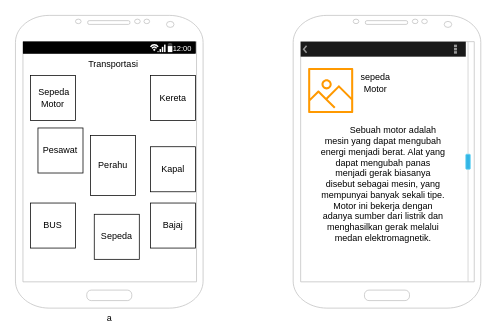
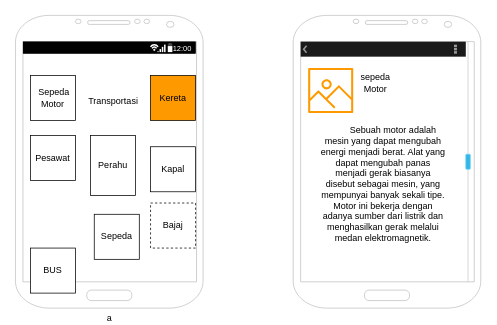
  <mxCell id="0" />
  <mxCell id="1" parent="0" />
  <mxCell id="2" value="a" style="verticalLabelPosition=bottom;verticalAlign=top;html=1;shadow=0;dashed=0;strokeWidth=1;shape=mxgraph.android.phone2;strokeColor=#c0c0c0;" vertex="1" parent="1"><mxGeometry x="20" y="20" width="250" height="390" as="geometry" /></mxCell>
  <mxCell id="3" value="&amp;nbsp;Sepeda Motor" style="whiteSpace=wrap;html=1;aspect=fixed;" vertex="1" parent="1"><mxGeometry x="40" y="100" width="60" height="60" as="geometry" /></mxCell>
- <mxCell id="4" value="Kereta" style="whiteSpace=wrap;html=1;aspect=fixed;" vertex="1" parent="1"><mxGeometry x="200" y="100" width="60" height="60" as="geometry" /></mxCell>
- <mxCell id="5" value="Pesawat" style="whiteSpace=wrap;html=1;aspect=fixed;" vertex="1" parent="1"><mxGeometry x="50" y="170" width="60" height="60" as="geometry" /></mxCell>
+ <mxCell id="4" value="Kereta" style="whiteSpace=wrap;html=1;aspect=fixed;fillColor=#ff9900;" vertex="1" parent="1"><mxGeometry x="200" y="100" width="60" height="60" as="geometry" /></mxCell>
+ <mxCell id="5" value="Pesawat" style="whiteSpace=wrap;html=1;aspect=fixed;" vertex="1" parent="1"><mxGeometry x="40" y="180" width="60" height="60" as="geometry" /></mxCell>
  <mxCell id="6" value="Perahu" style="whiteSpace=wrap;html=1;aspect=fixed;" vertex="1" parent="1"><mxGeometry x="120" y="180" width="60" height="80" as="geometry" /></mxCell>
  <mxCell id="7" value="Kapal" style="whiteSpace=wrap;html=1;aspect=fixed;" vertex="1" parent="1"><mxGeometry x="200" y="195" width="60" height="60" as="geometry" /></mxCell>
- <mxCell id="8" value="BUS" style="whiteSpace=wrap;html=1;aspect=fixed;" vertex="1" parent="1"><mxGeometry x="40" y="270" width="60" height="60" as="geometry" /></mxCell>
+ <mxCell id="8" value="BUS" style="whiteSpace=wrap;html=1;aspect=fixed;" vertex="1" parent="1"><mxGeometry x="40" y="330" width="60" height="60" as="geometry" /></mxCell>
  <mxCell id="9" value="Sepeda" style="whiteSpace=wrap;html=1;aspect=fixed;" vertex="1" parent="1"><mxGeometry x="125" y="285" width="60" height="60" as="geometry" /></mxCell>
- <mxCell id="10" value="Bajaj" style="whiteSpace=wrap;html=1;aspect=fixed;" vertex="1" parent="1"><mxGeometry x="200" y="270" width="60" height="60" as="geometry" /></mxCell>
+ <mxCell id="10" value="Bajaj" style="whiteSpace=wrap;html=1;aspect=fixed;dashed=1;" vertex="1" parent="1"><mxGeometry x="200" y="270" width="60" height="60" as="geometry" /></mxCell>
  <mxCell id="11" value="" style="verticalLabelPosition=bottom;verticalAlign=top;html=1;shadow=0;dashed=0;strokeWidth=1;shape=mxgraph.android.phone2;strokeColor=#c0c0c0;" vertex="1" parent="1"><mxGeometry x="390" y="20" width="250" height="390" as="geometry" /></mxCell>
  <mxCell id="12" value="" style="sketch=0;outlineConnect=0;fontColor=#232F3E;gradientColor=none;fillColor=#FF9900;strokeColor=none;dashed=0;verticalLabelPosition=bottom;verticalAlign=top;align=center;html=1;fontSize=12;fontStyle=0;aspect=fixed;pointerEvents=1;shape=mxgraph.aws4.container_registry_image;" vertex="1" parent="1"><mxGeometry x="410" y="90" width="60" height="60" as="geometry" /></mxCell>
  <mxCell id="13" value="sepeda Motor" style="text;html=1;strokeColor=none;fillColor=none;align=center;verticalAlign=middle;whiteSpace=wrap;rounded=0;" vertex="1" parent="1"><mxGeometry x="470" y="95" width="60" height="30" as="geometry" /></mxCell>
  <mxCell id="14" value="&lt;p style=&quot;font-family: &amp;#34;noto sans&amp;#34; , sans-serif ; background: none 0px 0px repeat scroll rgb(255 , 255 , 255) ; border: 0px none ; font-size: 16px ; margin: 0px 0px 30px ; outline: none 0px ; padding: 0px ; box-sizing: border-box ; line-height: 1.8em&quot;&gt;&lt;br&gt;&lt;/p&gt;" style="text;html=1;align=center;verticalAlign=middle;resizable=0;points=[];autosize=1;strokeColor=none;fillColor=none;fontSize=12;" vertex="1" parent="1"><mxGeometry x="300" y="140" width="20" height="60" as="geometry" /></mxCell>
  <mxCell id="15" value="" style="verticalLabelPosition=bottom;verticalAlign=top;html=1;shadow=0;dashed=0;strokeWidth=1;shape=mxgraph.android.quickscroll3;dy=0.5;fillColor=#33b5e5;strokeColor=#66D5F5;fontSize=12;" vertex="1" parent="1"><mxGeometry x="620" y="55" width="6" height="320" as="geometry" /></mxCell>
  <mxCell id="16" value="" style="strokeWidth=1;html=1;shadow=0;dashed=0;shape=mxgraph.android.action_bar_landscape;fillColor=#1A1A1A;strokeColor=#c0c0c0;strokeWidth=2;fontColor=#FFFFFF;fontSize=12;" vertex="1" parent="1"><mxGeometry x="400" y="55" width="220" height="20" as="geometry" /></mxCell>
  <mxCell id="17" value="" style="strokeWidth=1;html=1;shadow=0;dashed=0;shape=mxgraph.android.statusBar;align=center;fillColor=#000000;strokeColor=#ffffff;fontColor=#ffffff;fontSize=10;sketch=0;" vertex="1" parent="1"><mxGeometry x="30" y="55" width="230" height="15.83" as="geometry" /></mxCell>
- <mxCell id="18" value="Transportasi" style="text;html=1;align=center;verticalAlign=middle;resizable=0;points=[];autosize=1;strokeColor=none;fillColor=none;fontSize=12;" vertex="1" parent="1"><mxGeometry x="110" y="75" width="80" height="20" as="geometry" /></mxCell>
+ <mxCell id="18" value="Transportasi" style="text;html=1;align=center;verticalAlign=middle;resizable=0;points=[];autosize=1;strokeColor=none;fillColor=none;fontSize=12;" vertex="1" parent="1"><mxGeometry x="110" y="125" width="80" height="20" as="geometry" /></mxCell>
  <mxCell id="19" value="&lt;span style=&quot;white-space: pre&quot;&gt;&#09;&lt;/span&gt;Sebuah motor adalah mesin yang dapat mengubah energi menjadi berat. Alat yang dapat mengubah panas menjadi gerak biasanya disebut sebagai mesin, yang mempunyai banyak sekali tipe. Motor ini bekerja dengan adanya sumber dari listrik dan menghasilkan gerak melalui medan elektromagnetik." style="text;html=1;strokeColor=none;fillColor=none;align=center;verticalAlign=middle;whiteSpace=wrap;rounded=0;fontSize=12;" vertex="1" parent="1"><mxGeometry x="425" y="180" width="170" height="130" as="geometry" /></mxCell>
